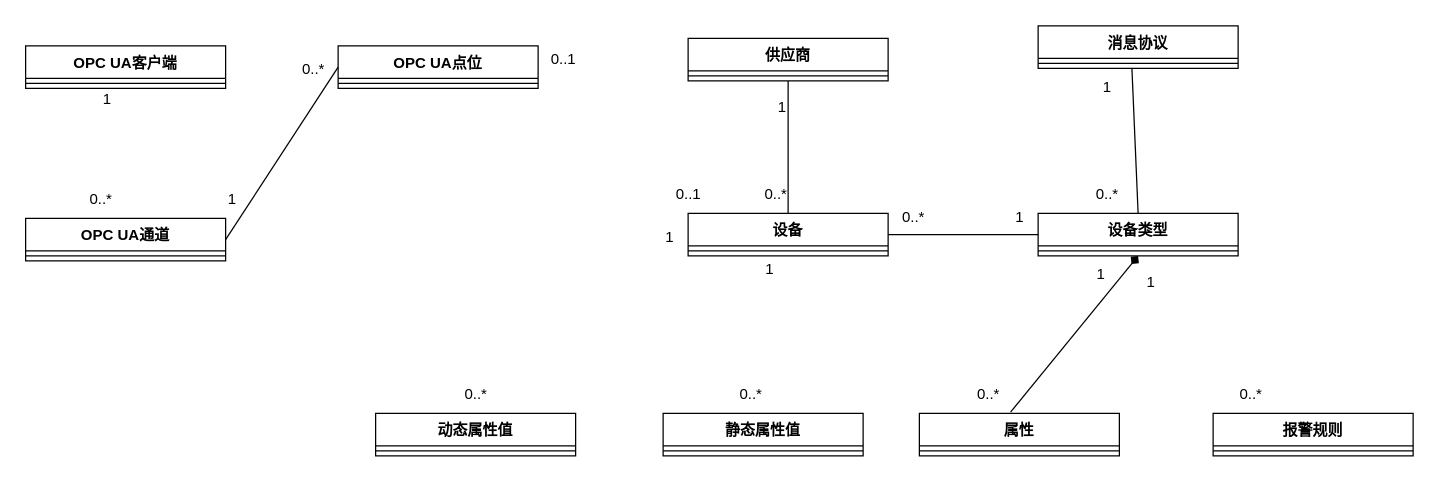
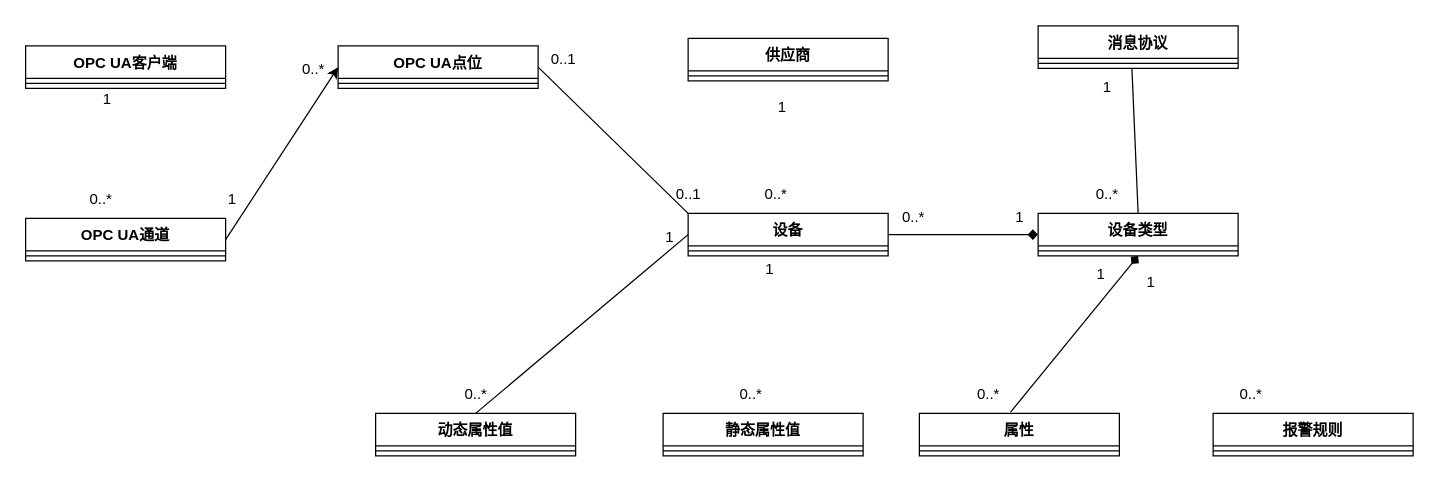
  <mxCell id="0" />
  <mxCell id="1" parent="0" />
  <mxCell id="2" value="供应商" style="swimlane;fontStyle=1;align=center;verticalAlign=top;childLayout=stackLayout;horizontal=1;startSize=26;horizontalStack=0;resizeParent=1;resizeParentMax=0;resizeLast=0;collapsible=1;marginBottom=0;whiteSpace=wrap;html=1;" vertex="1" parent="1"><mxGeometry x="550" y="30" width="160" height="34" as="geometry" /></mxCell>
  <mxCell id="3" value="" style="line;strokeWidth=1;fillColor=none;align=left;verticalAlign=middle;spacingTop=-1;spacingLeft=3;spacingRight=3;rotatable=0;labelPosition=right;points=[];portConstraint=eastwest;strokeColor=inherit;" vertex="1" parent="2"><mxGeometry y="26" width="160" height="8" as="geometry" /></mxCell>
  <mxCell id="4" value="消息协议" style="swimlane;fontStyle=1;align=center;verticalAlign=top;childLayout=stackLayout;horizontal=1;startSize=26;horizontalStack=0;resizeParent=1;resizeParentMax=0;resizeLast=0;collapsible=1;marginBottom=0;whiteSpace=wrap;html=1;" vertex="1" parent="1"><mxGeometry x="830" y="20" width="160" height="34" as="geometry" /></mxCell>
  <mxCell id="5" value="" style="line;strokeWidth=1;fillColor=none;align=left;verticalAlign=middle;spacingTop=-1;spacingLeft=3;spacingRight=3;rotatable=0;labelPosition=right;points=[];portConstraint=eastwest;strokeColor=inherit;" vertex="1" parent="4"><mxGeometry y="26" width="160" height="8" as="geometry" /></mxCell>
  <mxCell id="6" value="设备类型" style="swimlane;fontStyle=1;align=center;verticalAlign=top;childLayout=stackLayout;horizontal=1;startSize=26;horizontalStack=0;resizeParent=1;resizeParentMax=0;resizeLast=0;collapsible=1;marginBottom=0;whiteSpace=wrap;html=1;" vertex="1" parent="1"><mxGeometry x="830" y="170" width="160" height="34" as="geometry" /></mxCell>
  <mxCell id="7" value="" style="line;strokeWidth=1;fillColor=none;align=left;verticalAlign=middle;spacingTop=-1;spacingLeft=3;spacingRight=3;rotatable=0;labelPosition=right;points=[];portConstraint=eastwest;strokeColor=inherit;" vertex="1" parent="6"><mxGeometry y="26" width="160" height="8" as="geometry" /></mxCell>
  <mxCell id="8" value="属性" style="swimlane;fontStyle=1;align=center;verticalAlign=top;childLayout=stackLayout;horizontal=1;startSize=26;horizontalStack=0;resizeParent=1;resizeParentMax=0;resizeLast=0;collapsible=1;marginBottom=0;whiteSpace=wrap;html=1;" vertex="1" parent="1"><mxGeometry x="735" y="330" width="160" height="34" as="geometry" /></mxCell>
  <mxCell id="9" value="" style="line;strokeWidth=1;fillColor=none;align=left;verticalAlign=middle;spacingTop=-1;spacingLeft=3;spacingRight=3;rotatable=0;labelPosition=right;points=[];portConstraint=eastwest;strokeColor=inherit;" vertex="1" parent="8"><mxGeometry y="26" width="160" height="8" as="geometry" /></mxCell>
  <mxCell id="10" value="报警规则" style="swimlane;fontStyle=1;align=center;verticalAlign=top;childLayout=stackLayout;horizontal=1;startSize=26;horizontalStack=0;resizeParent=1;resizeParentMax=0;resizeLast=0;collapsible=1;marginBottom=0;whiteSpace=wrap;html=1;" vertex="1" parent="1"><mxGeometry x="970" y="330" width="160" height="34" as="geometry" /></mxCell>
  <mxCell id="11" value="" style="line;strokeWidth=1;fillColor=none;align=left;verticalAlign=middle;spacingTop=-1;spacingLeft=3;spacingRight=3;rotatable=0;labelPosition=right;points=[];portConstraint=eastwest;strokeColor=inherit;" vertex="1" parent="10"><mxGeometry y="26" width="160" height="8" as="geometry" /></mxCell>
  <mxCell id="12" value="设备" style="swimlane;fontStyle=1;align=center;verticalAlign=top;childLayout=stackLayout;horizontal=1;startSize=26;horizontalStack=0;resizeParent=1;resizeParentMax=0;resizeLast=0;collapsible=1;marginBottom=0;whiteSpace=wrap;html=1;" vertex="1" parent="1"><mxGeometry x="550" y="170" width="160" height="34" as="geometry" /></mxCell>
  <mxCell id="13" value="" style="line;strokeWidth=1;fillColor=none;align=left;verticalAlign=middle;spacingTop=-1;spacingLeft=3;spacingRight=3;rotatable=0;labelPosition=right;points=[];portConstraint=eastwest;strokeColor=inherit;" vertex="1" parent="12"><mxGeometry y="26" width="160" height="8" as="geometry" /></mxCell>
  <mxCell id="14" value="静态属性值" style="swimlane;fontStyle=1;align=center;verticalAlign=top;childLayout=stackLayout;horizontal=1;startSize=26;horizontalStack=0;resizeParent=1;resizeParentMax=0;resizeLast=0;collapsible=1;marginBottom=0;whiteSpace=wrap;html=1;" vertex="1" parent="1"><mxGeometry x="530" y="330" width="160" height="34" as="geometry" /></mxCell>
  <mxCell id="15" value="" style="line;strokeWidth=1;fillColor=none;align=left;verticalAlign=middle;spacingTop=-1;spacingLeft=3;spacingRight=3;rotatable=0;labelPosition=right;points=[];portConstraint=eastwest;strokeColor=inherit;" vertex="1" parent="14"><mxGeometry y="26" width="160" height="8" as="geometry" /></mxCell>
  <mxCell id="16" value="动态属性值" style="swimlane;fontStyle=1;align=center;verticalAlign=top;childLayout=stackLayout;horizontal=1;startSize=26;horizontalStack=0;resizeParent=1;resizeParentMax=0;resizeLast=0;collapsible=1;marginBottom=0;whiteSpace=wrap;html=1;" vertex="1" parent="1"><mxGeometry x="300" y="330" width="160" height="34" as="geometry" /></mxCell>
  <mxCell id="17" value="" style="line;strokeWidth=1;fillColor=none;align=left;verticalAlign=middle;spacingTop=-1;spacingLeft=3;spacingRight=3;rotatable=0;labelPosition=right;points=[];portConstraint=eastwest;strokeColor=inherit;" vertex="1" parent="16"><mxGeometry y="26" width="160" height="8" as="geometry" /></mxCell>
  <mxCell id="18" value="OPC UA客户端" style="swimlane;fontStyle=1;align=center;verticalAlign=top;childLayout=stackLayout;horizontal=1;startSize=26;horizontalStack=0;resizeParent=1;resizeParentMax=0;resizeLast=0;collapsible=1;marginBottom=0;whiteSpace=wrap;html=1;" vertex="1" parent="1"><mxGeometry x="20" y="36" width="160" height="34" as="geometry" /></mxCell>
  <mxCell id="19" value="" style="line;strokeWidth=1;fillColor=none;align=left;verticalAlign=middle;spacingTop=-1;spacingLeft=3;spacingRight=3;rotatable=0;labelPosition=right;points=[];portConstraint=eastwest;strokeColor=inherit;" vertex="1" parent="18"><mxGeometry y="26" width="160" height="8" as="geometry" /></mxCell>
  <mxCell id="20" value="OPC UA通道" style="swimlane;fontStyle=1;align=center;verticalAlign=top;childLayout=stackLayout;horizontal=1;startSize=26;horizontalStack=0;resizeParent=1;resizeParentMax=0;resizeLast=0;collapsible=1;marginBottom=0;whiteSpace=wrap;html=1;" vertex="1" parent="1"><mxGeometry x="20" y="174" width="160" height="34" as="geometry" /></mxCell>
  <mxCell id="21" value="" style="line;strokeWidth=1;fillColor=none;align=left;verticalAlign=middle;spacingTop=-1;spacingLeft=3;spacingRight=3;rotatable=0;labelPosition=right;points=[];portConstraint=eastwest;strokeColor=inherit;" vertex="1" parent="20"><mxGeometry y="26" width="160" height="8" as="geometry" /></mxCell>
  <mxCell id="22" value="OPC UA点位" style="swimlane;fontStyle=1;align=center;verticalAlign=top;childLayout=stackLayout;horizontal=1;startSize=26;horizontalStack=0;resizeParent=1;resizeParentMax=0;resizeLast=0;collapsible=1;marginBottom=0;whiteSpace=wrap;html=1;" vertex="1" parent="1"><mxGeometry x="270" y="36" width="160" height="34" as="geometry" /></mxCell>
  <mxCell id="23" value="" style="line;strokeWidth=1;fillColor=none;align=left;verticalAlign=middle;spacingTop=-1;spacingLeft=3;spacingRight=3;rotatable=0;labelPosition=right;points=[];portConstraint=eastwest;strokeColor=inherit;" vertex="1" parent="22"><mxGeometry y="26" width="160" height="8" as="geometry" /></mxCell>
- <mxCell id="24" value="" style="endArrow=none;html=1;rounded=0;exitX=0.5;exitY=0;exitDx=0;exitDy=0;entryX=0.5;entryY=1;entryDx=0;entryDy=0;" edge="1" parent="1" source="12" target="2"><mxGeometry width="50" height="50" relative="1" as="geometry"><mxPoint x="580" y="120" as="sourcePoint" /><mxPoint x="620" y="90" as="targetPoint" /></mxGeometry></mxCell>
  <mxCell id="25" value="1" style="text;html=1;align=center;verticalAlign=middle;resizable=0;points=[];autosize=1;strokeColor=none;fillColor=none;" vertex="1" parent="1"><mxGeometry x="610" y="70" width="30" height="30" as="geometry" /></mxCell>
  <mxCell id="26" value="0..*" style="text;html=1;align=center;verticalAlign=middle;resizable=0;points=[];autosize=1;strokeColor=none;fillColor=none;" vertex="1" parent="1"><mxGeometry x="600" y="140" width="40" height="30" as="geometry" /></mxCell>
- <mxCell id="27" value="" style="endArrow=none;html=1;rounded=0;entryX=0;entryY=0.5;entryDx=0;entryDy=0;exitX=1;exitY=0.5;exitDx=0;exitDy=0;" edge="1" parent="1" source="12" target="6"><mxGeometry width="50" height="50" relative="1" as="geometry"><mxPoint x="670" y="310" as="sourcePoint" /><mxPoint x="720" y="260" as="targetPoint" /></mxGeometry></mxCell>
+ <mxCell id="27" value="" style="endArrow=diamond;html=1;rounded=0;entryX=0;entryY=0.5;entryDx=0;entryDy=0;exitX=1;exitY=0.5;exitDx=0;exitDy=0;" edge="1" parent="1" source="12" target="6"><mxGeometry width="50" height="50" relative="1" as="geometry"><mxPoint x="670" y="310" as="sourcePoint" /><mxPoint x="720" y="260" as="targetPoint" /></mxGeometry></mxCell>
  <mxCell id="28" value="0..*" style="text;html=1;align=center;verticalAlign=middle;resizable=0;points=[];autosize=1;strokeColor=none;fillColor=none;" vertex="1" parent="1"><mxGeometry x="710" y="158" width="40" height="30" as="geometry" /></mxCell>
  <mxCell id="29" value="1" style="text;html=1;align=center;verticalAlign=middle;resizable=0;points=[];autosize=1;strokeColor=none;fillColor=none;" vertex="1" parent="1"><mxGeometry x="800" y="158" width="30" height="30" as="geometry" /></mxCell>
  <mxCell id="30" value="" style="endArrow=none;html=1;rounded=0;entryX=0.5;entryY=0;entryDx=0;entryDy=0;exitX=0.469;exitY=1;exitDx=0;exitDy=0;exitPerimeter=0;" edge="1" parent="1" source="5" target="6"><mxGeometry width="50" height="50" relative="1" as="geometry"><mxPoint x="720" y="197" as="sourcePoint" /><mxPoint x="840" y="197" as="targetPoint" /></mxGeometry></mxCell>
  <mxCell id="31" value="1" style="text;html=1;align=center;verticalAlign=middle;resizable=0;points=[];autosize=1;strokeColor=none;fillColor=none;" vertex="1" parent="1"><mxGeometry x="870" y="54" width="30" height="30" as="geometry" /></mxCell>
  <mxCell id="32" value="0..*" style="text;html=1;align=center;verticalAlign=middle;resizable=0;points=[];autosize=1;strokeColor=none;fillColor=none;" vertex="1" parent="1"><mxGeometry x="865" y="140" width="40" height="30" as="geometry" /></mxCell>
  <mxCell id="33" value="" style="endArrow=diamond;html=1;rounded=0;exitX=0.456;exitY=-0.029;exitDx=0;exitDy=0;exitPerimeter=0;entryX=0.5;entryY=1;entryDx=0;entryDy=0;" edge="1" parent="1" source="8" target="6"><mxGeometry width="50" height="50" relative="1" as="geometry"><mxPoint x="915" y="64" as="sourcePoint" /><mxPoint x="900" y="210" as="targetPoint" /></mxGeometry></mxCell>
  <mxCell id="34" value="1" style="text;html=1;align=center;verticalAlign=middle;resizable=0;points=[];autosize=1;strokeColor=none;fillColor=none;" vertex="1" parent="1"><mxGeometry x="865" y="204" width="30" height="30" as="geometry" /></mxCell>
  <mxCell id="35" value="0..*" style="text;html=1;align=center;verticalAlign=middle;resizable=0;points=[];autosize=1;strokeColor=none;fillColor=none;" vertex="1" parent="1"><mxGeometry x="770" y="300" width="40" height="30" as="geometry" /></mxCell>
  <mxCell id="36" value="1" style="text;html=1;align=center;verticalAlign=middle;resizable=0;points=[];autosize=1;strokeColor=none;fillColor=none;" vertex="1" parent="1"><mxGeometry x="905" y="210" width="30" height="30" as="geometry" /></mxCell>
  <mxCell id="37" value="0..*" style="text;html=1;align=center;verticalAlign=middle;resizable=0;points=[];autosize=1;strokeColor=none;fillColor=none;" vertex="1" parent="1"><mxGeometry x="980" y="300" width="40" height="30" as="geometry" /></mxCell>
  <mxCell id="38" value="1" style="text;html=1;align=center;verticalAlign=middle;resizable=0;points=[];autosize=1;strokeColor=none;fillColor=none;" vertex="1" parent="1"><mxGeometry x="600" y="200" width="30" height="30" as="geometry" /></mxCell>
  <mxCell id="39" value="0..*" style="text;html=1;align=center;verticalAlign=middle;resizable=0;points=[];autosize=1;strokeColor=none;fillColor=none;" vertex="1" parent="1"><mxGeometry x="580" y="300" width="40" height="30" as="geometry" /></mxCell>
+ <mxCell id="40" value="" style="endArrow=none;html=1;rounded=0;entryX=0;entryY=0.5;entryDx=0;entryDy=0;exitX=0.5;exitY=0;exitDx=0;exitDy=0;" edge="1" parent="1" source="16" target="12"><mxGeometry width="50" height="50" relative="1" as="geometry"><mxPoint x="620" y="340" as="sourcePoint" /><mxPoint x="640" y="214" as="targetPoint" /></mxGeometry></mxCell>
  <mxCell id="41" value="1" style="text;html=1;align=center;verticalAlign=middle;resizable=0;points=[];autosize=1;strokeColor=none;fillColor=none;" vertex="1" parent="1"><mxGeometry x="520" y="174" width="30" height="30" as="geometry" /></mxCell>
  <mxCell id="42" value="0..*" style="text;html=1;align=center;verticalAlign=middle;resizable=0;points=[];autosize=1;strokeColor=none;fillColor=none;" vertex="1" parent="1"><mxGeometry x="360" y="300" width="40" height="30" as="geometry" /></mxCell>
  <mxCell id="43" value="0..*" style="text;html=1;align=center;verticalAlign=middle;resizable=0;points=[];autosize=1;strokeColor=none;fillColor=none;" vertex="1" parent="1"><mxGeometry x="60" y="144" width="40" height="30" as="geometry" /></mxCell>
  <mxCell id="44" value="1" style="text;html=1;align=center;verticalAlign=middle;resizable=0;points=[];autosize=1;strokeColor=none;fillColor=none;" vertex="1" parent="1"><mxGeometry x="70" y="64" width="30" height="30" as="geometry" /></mxCell>
- <mxCell id="45" value="" style="endArrow=none;html=1;rounded=0;exitX=1;exitY=0.5;exitDx=0;exitDy=0;entryX=0;entryY=0.5;entryDx=0;entryDy=0;" edge="1" parent="1" source="20" target="22"><mxGeometry width="50" height="50" relative="1" as="geometry"><mxPoint x="300" y="390" as="sourcePoint" /><mxPoint x="350" y="340" as="targetPoint" /></mxGeometry></mxCell>
+ <mxCell id="45" value="" style="endArrow=classic;html=1;rounded=0;exitX=1;exitY=0.5;exitDx=0;exitDy=0;entryX=0;entryY=0.5;entryDx=0;entryDy=0;" edge="1" parent="1" source="20" target="22"><mxGeometry width="50" height="50" relative="1" as="geometry"><mxPoint x="300" y="390" as="sourcePoint" /><mxPoint x="350" y="340" as="targetPoint" /></mxGeometry></mxCell>
  <mxCell id="46" value="1" style="text;html=1;align=center;verticalAlign=middle;resizable=0;points=[];autosize=1;strokeColor=none;fillColor=none;" vertex="1" parent="1"><mxGeometry x="170" y="144" width="30" height="30" as="geometry" /></mxCell>
  <mxCell id="47" value="0..*" style="text;html=1;align=center;verticalAlign=middle;resizable=0;points=[];autosize=1;strokeColor=none;fillColor=none;" vertex="1" parent="1"><mxGeometry x="230" y="40" width="40" height="30" as="geometry" /></mxCell>
+ <mxCell id="48" value="" style="endArrow=none;html=1;rounded=0;entryX=0;entryY=0;entryDx=0;entryDy=0;exitX=1;exitY=0.5;exitDx=0;exitDy=0;" edge="1" parent="1" source="22" target="12"><mxGeometry width="50" height="50" relative="1" as="geometry"><mxPoint x="490" y="390" as="sourcePoint" /><mxPoint x="540" y="340" as="targetPoint" /></mxGeometry></mxCell>
  <mxCell id="49" value="0..1" style="text;html=1;align=center;verticalAlign=middle;resizable=0;points=[];autosize=1;strokeColor=none;fillColor=none;" vertex="1" parent="1"><mxGeometry x="430" y="32" width="40" height="30" as="geometry" /></mxCell>
  <mxCell id="50" value="0..1" style="text;html=1;align=center;verticalAlign=middle;resizable=0;points=[];autosize=1;strokeColor=none;fillColor=none;" vertex="1" parent="1"><mxGeometry x="530" y="140" width="40" height="30" as="geometry" /></mxCell>
